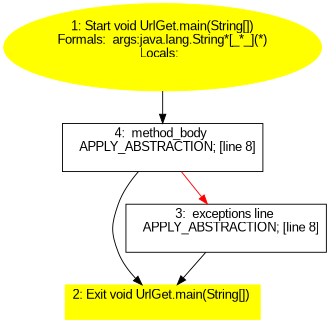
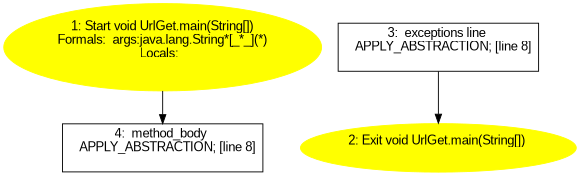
  digraph {
    fontname="Liberation Sans"
    node [fontname="Liberation Sans"]
    edge [fontname="Liberation Sans"]
    n1 [color=yellow label="1: Start void UrlGet.main(String[])\nFormals:  args:java.lang.String*[_*_](*)\nLocals:  \n  " style=filled]
    n2 [label="4:  method_body \n   APPLY_ABSTRACTION; [line 8]\n " shape=box]
-   n3 [color=yellow label="2: Exit void UrlGet.main(String[]) \n  " style=filled shape=box]
+   n3 [color=yellow label="2: Exit void UrlGet.main(String[]) \n  " style=filled]
    n4 [label="3:  exceptions line \n   APPLY_ABSTRACTION; [line 8]\n " shape=box]
    n1 -> n2
-   n2 -> n3
-   n2 -> n4 [color=red]
    n4 -> n3
  }
